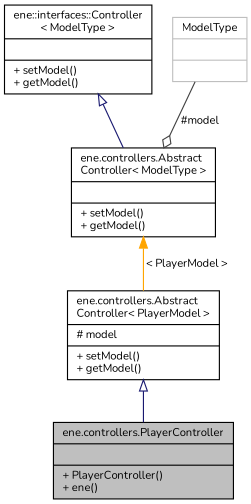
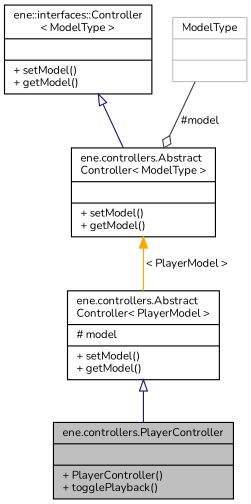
  digraph {
    fontname=Nunito
    node [color=black fontname=Nunito fontsize=10 shape=record]
    edge [color=midnightblue dir=back fontname=Nunito fontsize=10 labelfontname=Helvetica labelfontsize=10 style=solid]
-   n1 [fillcolor=grey75 fontcolor=black height=0.2 label="{ene.controllers.PlayerController\n||+ PlayerController()\l+ ene()\l}" style=filled width=0.4]
+   n1 [fillcolor=grey75 fontcolor=black height=0.2 label="{ene.controllers.PlayerController\n||+ PlayerController()\l+ togglePlayback()\l}" style=filled width=0.4]
    n2 [height=0.2 label="{ene.controllers.Abstract\lController\< PlayerModel \>\n|# model\l|+ setModel()\l+ getModel()\l}" width=0.4]
    n3 [height=0.2 label="{ene.controllers.Abstract\lController\< ModelType \>\n||+ setModel()\l+ getModel()\l}" width=0.4]
    n4 [height=0.2 label="{ene::interfaces::Controller\l\< ModelType \>\n||+ setModel()\l+ getModel()\l}" width=0.4]
    n5 [color=grey75 height=0.2 label="{ModelType\n||}" width=0.4]
    n2 -> n1 [arrowtail=onormal]
    n3 -> n2 [color=orange label=" \< PlayerModel \>"]
    n4 -> n3 [arrowtail=onormal]
    n5 -> n3 [arrowhead=odiamond color=grey25 label=" #model" dir=""]
  }
